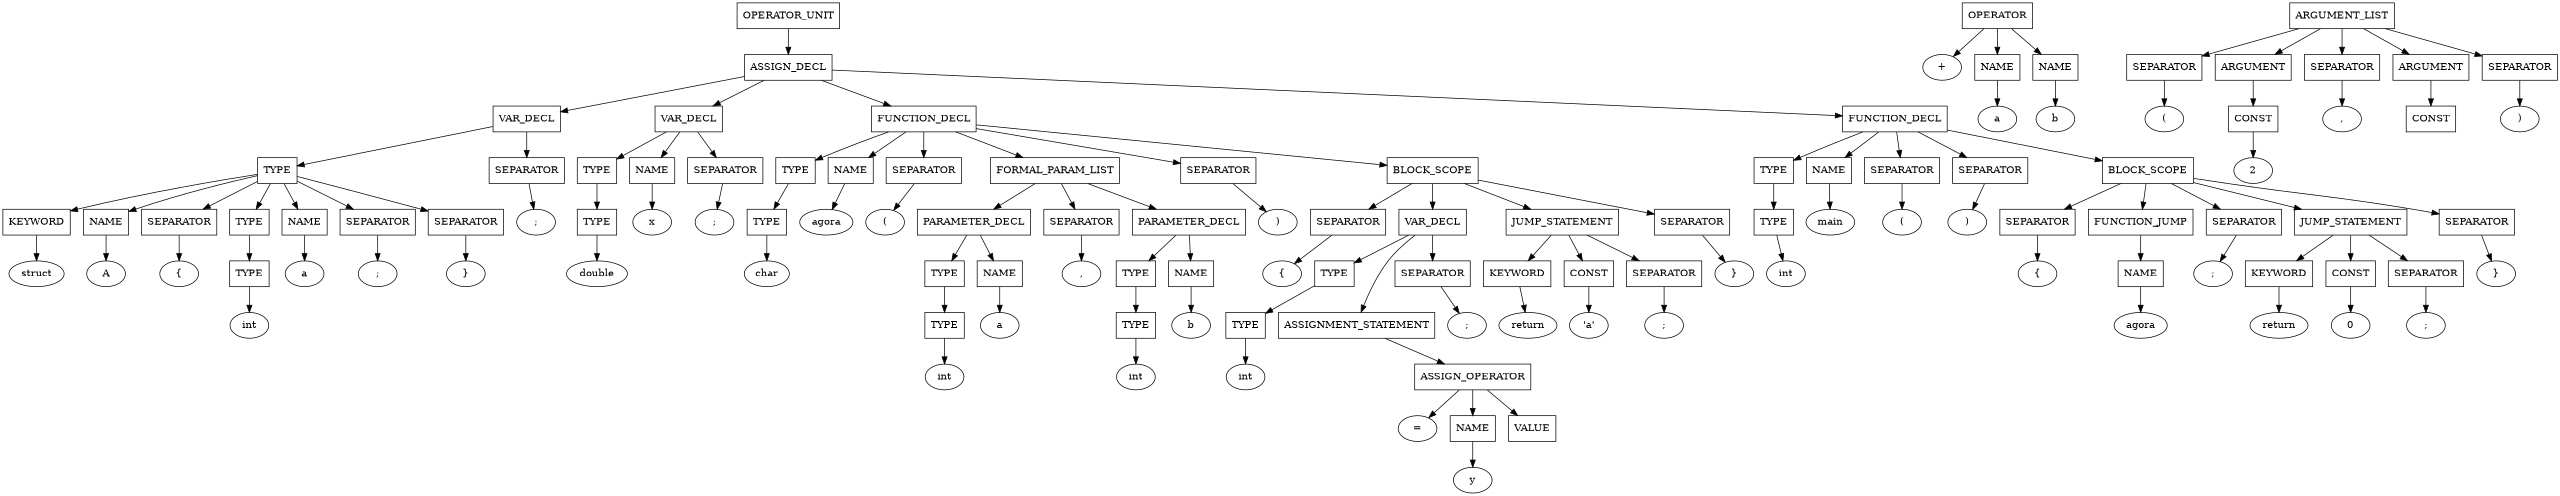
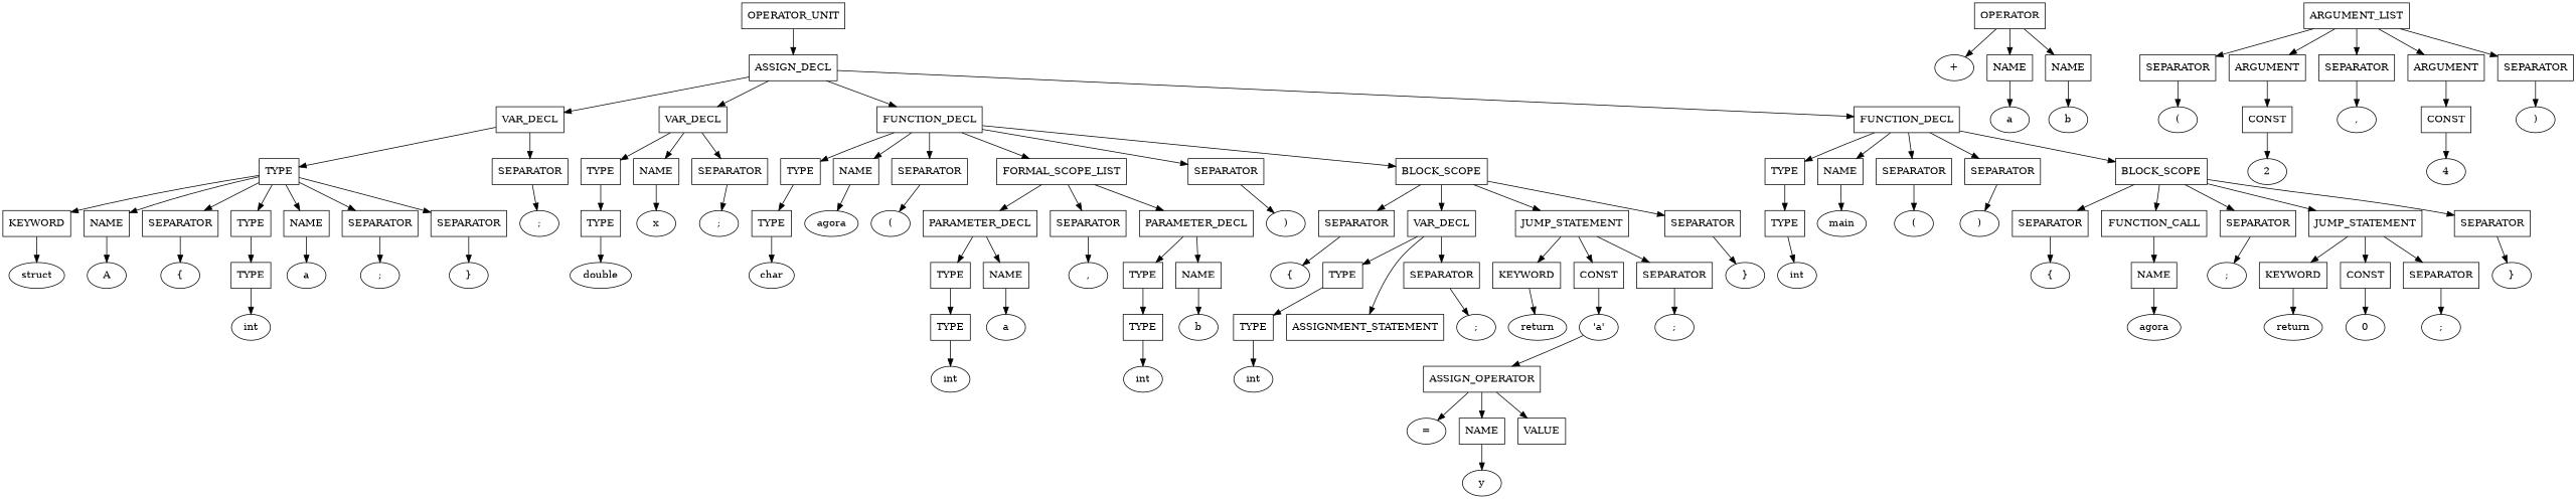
  digraph {
    fontname="DejaVu Serif"
    splines=TRUE
    node [fontname="DejaVu Serif" shape=rectangle]
    edge [fontname="DejaVu Serif"]
    n1 [label=OPERATOR_UNIT]
    n2 [label=ASSIGN_DECL]
    n3 [label=VAR_DECL]
    n4 [label=VAR_DECL]
    n5 [label=FUNCTION_DECL]
    n6 [label=FUNCTION_DECL]
    n7 [label=TYPE]
    n8 [label=SEPARATOR]
    n9 [label=TYPE]
    n10 [label=NAME]
    n11 [label=SEPARATOR]
    n12 [label=TYPE]
    n13 [label=NAME]
    n14 [label=SEPARATOR]
-   n15 [label=FORMAL_PARAM_LIST]
+   n15 [label=FORMAL_SCOPE_LIST]
    n16 [label=SEPARATOR]
    n17 [label=BLOCK_SCOPE]
    n18 [label=TYPE]
    n19 [label=NAME]
    n20 [label=SEPARATOR]
    n21 [label=SEPARATOR]
    n22 [label=BLOCK_SCOPE]
    n23 [label=KEYWORD]
    n24 [label=NAME]
    n25 [label=SEPARATOR]
    n26 [label=TYPE]
    n27 [label=NAME]
    n28 [label=SEPARATOR]
    n29 [label=SEPARATOR]
    n30 [label=";" shape=ellipse]
    n31 [label=struct shape=ellipse]
    n32 [label=A shape=ellipse]
    n33 [label="{" shape=ellipse]
    n34 [label=TYPE]
    n35 [label=a shape=ellipse]
    n36 [label=";" shape=ellipse]
    n37 [label="}" shape=ellipse]
    n38 [label=int shape=ellipse]
    n39 [label=TYPE]
    n40 [label=x shape=ellipse]
    n41 [label=";" shape=ellipse]
    n42 [label=double shape=ellipse]
    n43 [label=TYPE]
    n44 [label=agora shape=ellipse]
    n45 [label="(" shape=ellipse]
    n46 [label=PARAMETER_DECL]
    n47 [label=SEPARATOR]
    n48 [label=PARAMETER_DECL]
    n49 [label=")" shape=ellipse]
    n50 [label=SEPARATOR]
    n51 [label=VAR_DECL]
    n52 [label=JUMP_STATEMENT]
    n53 [label=SEPARATOR]
    n54 [label=char shape=ellipse]
    n55 [label=TYPE]
    n56 [label=NAME]
    n57 [label="," shape=ellipse]
    n58 [label=TYPE]
    n59 [label=NAME]
    n60 [label=TYPE]
    n61 [label=a shape=ellipse]
    n62 [label=int shape=ellipse]
    n63 [label=TYPE]
    n64 [label=b shape=ellipse]
    n65 [label=int shape=ellipse]
    n66 [label="{" shape=ellipse]
    n67 [label=TYPE]
    n68 [label=ASSIGNMENT_STATEMENT]
    n69 [label=SEPARATOR]
    n70 [label=KEYWORD]
    n71 [label=CONST]
    n72 [label=SEPARATOR]
    n73 [label="}" shape=ellipse]
    n74 [label=TYPE]
    n75 [label=ASSIGN_OPERATOR]
    n76 [label=";" shape=ellipse]
    n77 [label=int shape=ellipse]
    n78 [label="=" shape=ellipse]
    n79 [label=NAME]
    n80 [label=VALUE]
    n81 [label=y shape=ellipse]
    n82 [label=OPERATOR]
    n83 [label="+" shape=ellipse]
    n84 [label=NAME]
    n85 [label=NAME]
    n86 [label=a shape=ellipse]
    n87 [label=b shape=ellipse]
    n88 [label=return shape=ellipse]
    n89 [label="'a'" shape=ellipse]
    n90 [label=";" shape=ellipse]
    n91 [label=TYPE]
    n92 [label=main shape=ellipse]
    n93 [label="(" shape=ellipse]
    n94 [label=")" shape=ellipse]
    n95 [label=SEPARATOR]
-   n96 [label=FUNCTION_JUMP]
+   n96 [label=FUNCTION_CALL]
    n97 [label=SEPARATOR]
    n98 [label=JUMP_STATEMENT]
    n99 [label=SEPARATOR]
    n100 [label=int shape=ellipse]
    n101 [label="{" shape=ellipse]
    n102 [label=NAME]
    n103 [label=";" shape=ellipse]
    n104 [label=KEYWORD]
    n105 [label=CONST]
    n106 [label=SEPARATOR]
    n107 [label="}" shape=ellipse]
    n108 [label=agora shape=ellipse]
    n109 [label=ARGUMENT_LIST]
    n110 [label=SEPARATOR]
    n111 [label=ARGUMENT]
    n112 [label=SEPARATOR]
    n113 [label=ARGUMENT]
    n114 [label=SEPARATOR]
    n115 [label="(" shape=ellipse]
    n116 [label=CONST]
    n117 [label="," shape=ellipse]
    n118 [label=CONST]
    n119 [label=")" shape=ellipse]
    n120 [label=2 shape=ellipse]
+   n121 [label=4 shape=ellipse]
    n122 [label=return shape=ellipse]
    n123 [label=0 shape=ellipse]
    n124 [label=";" shape=ellipse]
    n1 -> n2
    n2 -> n3
    n2 -> n4
    n2 -> n5
    n2 -> n6
    n3 -> n7
    n3 -> n8
    n4 -> n9
    n4 -> n10
    n4 -> n11
    n5 -> n12
    n5 -> n13
    n5 -> n14
    n5 -> n15
    n5 -> n16
    n5 -> n17
    n6 -> n18
    n6 -> n19
    n6 -> n20
    n6 -> n21
    n6 -> n22
    n7 -> n23
    n7 -> n24
    n7 -> n25
    n7 -> n26
    n7 -> n27
    n7 -> n28
    n7 -> n29
    n8 -> n30
    n9 -> n39
    n10 -> n40
    n11 -> n41
    n12 -> n43
    n13 -> n44
    n14 -> n45
    n15 -> n46
    n15 -> n47
    n15 -> n48
    n16 -> n49
    n17 -> n50
    n17 -> n51
    n17 -> n52
    n17 -> n53
    n18 -> n91
    n19 -> n92
    n20 -> n93
    n21 -> n94
    n22 -> n95
    n22 -> n96
    n22 -> n97
    n22 -> n98
    n22 -> n99
    n23 -> n31
    n24 -> n32
    n25 -> n33
    n26 -> n34
    n27 -> n35
    n28 -> n36
    n29 -> n37
    n34 -> n38
    n39 -> n42
    n43 -> n54
    n46 -> n55
    n46 -> n56
    n47 -> n57
    n48 -> n58
    n48 -> n59
    n50 -> n66
    n51 -> n67
    n51 -> n68
    n51 -> n69
    n52 -> n70
    n52 -> n71
    n52 -> n72
    n53 -> n73
    n55 -> n60
    n56 -> n61
    n58 -> n63
    n59 -> n64
    n60 -> n62
    n63 -> n65
    n67 -> n74
-   n68 -> n75
+   n89 -> n75
    n69 -> n76
    n70 -> n88
    n71 -> n89
    n72 -> n90
    n74 -> n77
    n75 -> n78
    n75 -> n79
    n75 -> n80
    n79 -> n81
    n82 -> n83
    n82 -> n84
    n82 -> n85
    n84 -> n86
    n85 -> n87
    n91 -> n100
    n95 -> n101
    n96 -> n102
    n97 -> n103
    n98 -> n104
    n98 -> n105
    n98 -> n106
    n99 -> n107
    n102 -> n108
    n104 -> n122
    n105 -> n123
    n106 -> n124
    n109 -> n110
    n109 -> n111
    n109 -> n112
    n109 -> n113
    n109 -> n114
    n110 -> n115
    n111 -> n116
    n112 -> n117
    n113 -> n118
    n114 -> n119
    n116 -> n120
+   n118 -> n121
  }
